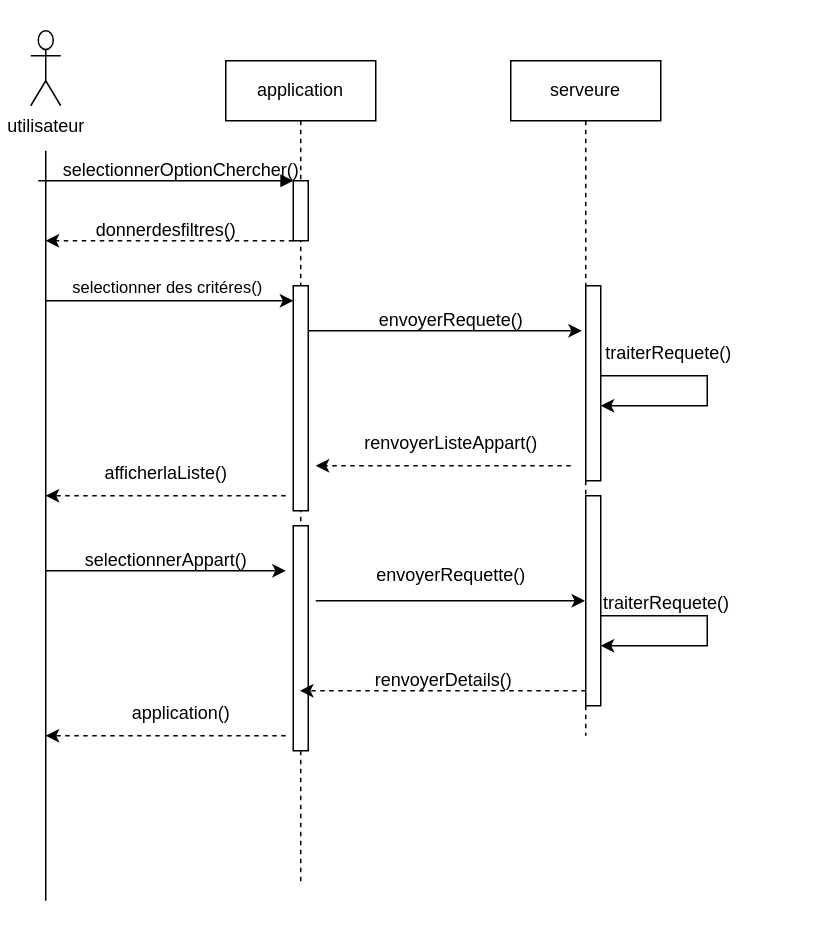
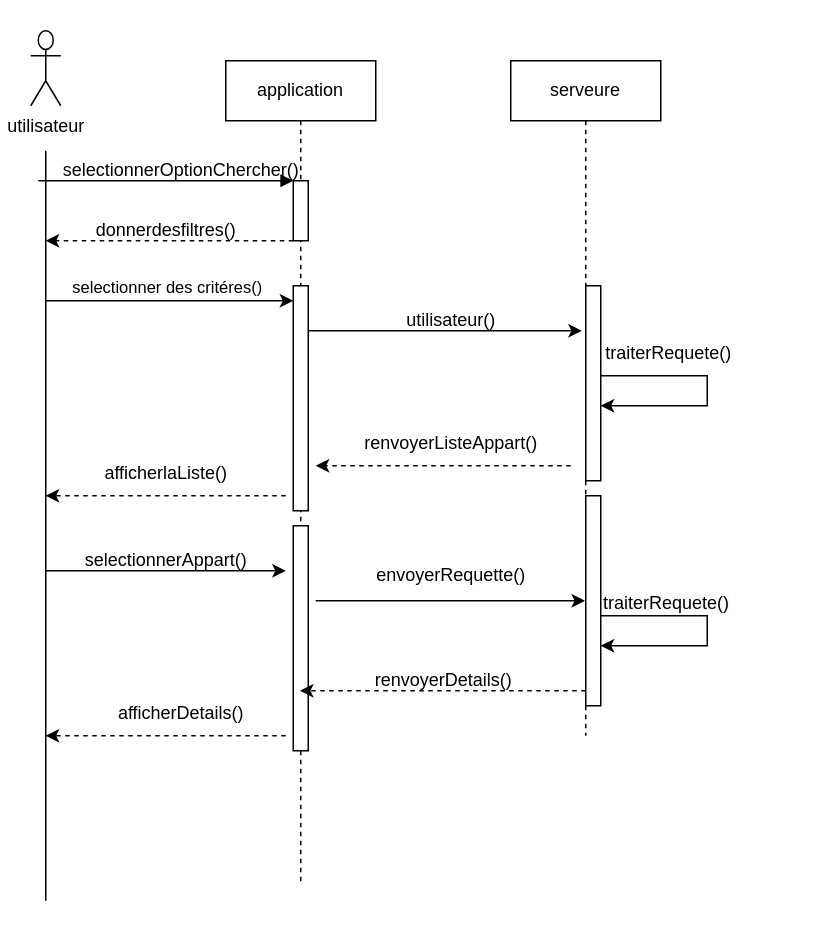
  <mxCell id="0" />
  <mxCell id="1" parent="0" />
  <mxCell id="2" value="application" style="shape=umlLifeline;perimeter=lifelinePerimeter;whiteSpace=wrap;html=1;container=0;dropTarget=0;collapsible=0;recursiveResize=0;outlineConnect=0;portConstraint=eastwest;newEdgeStyle={&quot;edgeStyle&quot;:&quot;elbowEdgeStyle&quot;,&quot;elbow&quot;:&quot;vertical&quot;,&quot;curved&quot;:0,&quot;rounded&quot;:0};" parent="1" vertex="1"><mxGeometry x="150" y="40" width="100" height="550" as="geometry" /></mxCell>
  <mxCell id="3" value="" style="html=1;points=[];perimeter=orthogonalPerimeter;outlineConnect=0;targetShapes=umlLifeline;portConstraint=eastwest;newEdgeStyle={&quot;edgeStyle&quot;:&quot;elbowEdgeStyle&quot;,&quot;elbow&quot;:&quot;vertical&quot;,&quot;curved&quot;:0,&quot;rounded&quot;:0};" parent="2" vertex="1"><mxGeometry x="45" y="80" width="10" height="40" as="geometry" /></mxCell>
  <mxCell id="4" value="" style="html=1;points=[];perimeter=orthogonalPerimeter;outlineConnect=0;targetShapes=umlLifeline;portConstraint=eastwest;newEdgeStyle={&quot;edgeStyle&quot;:&quot;elbowEdgeStyle&quot;,&quot;elbow&quot;:&quot;vertical&quot;,&quot;curved&quot;:0,&quot;rounded&quot;:0};" vertex="1" parent="2"><mxGeometry x="45" y="150" width="10" height="150" as="geometry" /></mxCell>
  <mxCell id="5" value="" style="endArrow=classic;html=1;rounded=0;" edge="1" parent="2" source="4" target="2"><mxGeometry width="50" height="50" relative="1" as="geometry"><mxPoint x="-120" y="160" as="sourcePoint" /><mxPoint x="-70" y="110" as="targetPoint" /></mxGeometry></mxCell>
  <mxCell id="6" value="" style="html=1;points=[];perimeter=orthogonalPerimeter;outlineConnect=0;targetShapes=umlLifeline;portConstraint=eastwest;newEdgeStyle={&quot;edgeStyle&quot;:&quot;elbowEdgeStyle&quot;,&quot;elbow&quot;:&quot;vertical&quot;,&quot;curved&quot;:0,&quot;rounded&quot;:0};" vertex="1" parent="2"><mxGeometry x="45" y="310" width="10" height="150" as="geometry" /></mxCell>
  <mxCell id="7" value="" style="html=1;verticalAlign=bottom;endArrow=block;edgeStyle=elbowEdgeStyle;elbow=vertical;curved=0;rounded=0;" parent="1" target="3" edge="1"><mxGeometry relative="1" as="geometry"><mxPoint x="25" y="120" as="sourcePoint" /><Array as="points"><mxPoint x="110" y="120" /></Array></mxGeometry></mxCell>
  <mxCell id="8" value="utilisateur&lt;div&gt;&lt;br/&gt;&lt;/div&gt;" style="shape=umlActor;verticalLabelPosition=bottom;verticalAlign=top;html=1;outlineConnect=0;" parent="1" vertex="1"><mxGeometry x="20" y="20" width="20" height="50" as="geometry" /></mxCell>
  <mxCell id="9" value="" style="endArrow=none;html=1;rounded=0;" parent="1" edge="1"><mxGeometry width="50" height="50" relative="1" as="geometry"><mxPoint x="30" y="600" as="sourcePoint" /><mxPoint x="30" y="100" as="targetPoint" /></mxGeometry></mxCell>
  <mxCell id="10" value="selectionnerOptionChercher()" style="text;html=1;align=center;verticalAlign=middle;resizable=0;points=[];autosize=1;strokeColor=none;fillColor=none;" parent="1" vertex="1"><mxGeometry x="30" y="98" width="180" height="30" as="geometry" /></mxCell>
  <mxCell id="11" value="" style="endArrow=classic;html=1;rounded=0;dashed=1;" edge="1" parent="1" source="3"><mxGeometry width="50" height="50" relative="1" as="geometry"><mxPoint x="190" y="160" as="sourcePoint" /><mxPoint x="30" y="160" as="targetPoint" /></mxGeometry></mxCell>
  <mxCell id="12" value="donnerdesfiltres()" style="text;html=1;align=center;verticalAlign=middle;resizable=0;points=[];autosize=1;strokeColor=none;fillColor=none;" vertex="1" parent="1"><mxGeometry x="50" y="138" width="120" height="30" as="geometry" /></mxCell>
  <mxCell id="13" value="" style="endArrow=classic;html=1;rounded=0;" edge="1" parent="1" target="4"><mxGeometry width="50" height="50" relative="1" as="geometry"><mxPoint x="30" y="200" as="sourcePoint" /><mxPoint x="200" y="200" as="targetPoint" /></mxGeometry></mxCell>
  <mxCell id="14" value="selectionner des critéres()" style="edgeLabel;html=1;align=center;verticalAlign=middle;resizable=0;points=[];" vertex="1" connectable="0" parent="13"><mxGeometry x="0.333" y="3" relative="1" as="geometry"><mxPoint x="-30" y="-7" as="offset" /></mxGeometry></mxCell>
  <mxCell id="15" value="serveure" style="shape=umlLifeline;perimeter=lifelinePerimeter;whiteSpace=wrap;html=1;container=0;dropTarget=0;collapsible=0;recursiveResize=0;outlineConnect=0;portConstraint=eastwest;newEdgeStyle={&quot;edgeStyle&quot;:&quot;elbowEdgeStyle&quot;,&quot;elbow&quot;:&quot;vertical&quot;,&quot;curved&quot;:0,&quot;rounded&quot;:0};" vertex="1" parent="1"><mxGeometry x="340" y="40" width="100" height="450" as="geometry" /></mxCell>
  <mxCell id="16" value="" style="html=1;points=[];perimeter=orthogonalPerimeter;outlineConnect=0;targetShapes=umlLifeline;portConstraint=eastwest;newEdgeStyle={&quot;edgeStyle&quot;:&quot;elbowEdgeStyle&quot;,&quot;elbow&quot;:&quot;vertical&quot;,&quot;curved&quot;:0,&quot;rounded&quot;:0};" vertex="1" parent="15"><mxGeometry x="50" y="150" width="10" height="130" as="geometry" /></mxCell>
  <mxCell id="17" value="" style="endArrow=classic;html=1;rounded=0;" edge="1" parent="15" source="16" target="15"><mxGeometry width="50" height="50" relative="1" as="geometry"><mxPoint x="-120" y="160" as="sourcePoint" /><mxPoint x="-70" y="110" as="targetPoint" /></mxGeometry></mxCell>
  <mxCell id="18" value="" style="html=1;points=[];perimeter=orthogonalPerimeter;outlineConnect=0;targetShapes=umlLifeline;portConstraint=eastwest;newEdgeStyle={&quot;edgeStyle&quot;:&quot;elbowEdgeStyle&quot;,&quot;elbow&quot;:&quot;vertical&quot;,&quot;curved&quot;:0,&quot;rounded&quot;:0};" vertex="1" parent="15"><mxGeometry x="50" y="290" width="10" height="140" as="geometry" /></mxCell>
  <mxCell id="19" value="" style="endArrow=classic;html=1;rounded=0;entryX=-0.024;entryY=0;entryDx=0;entryDy=0;entryPerimeter=0;" edge="1" parent="1" source="4" target="22"><mxGeometry width="50" height="50" relative="1" as="geometry"><mxPoint x="210" y="220" as="sourcePoint" /><mxPoint x="380" y="220" as="targetPoint" /><Array as="points"><mxPoint x="260" y="220" /></Array></mxGeometry></mxCell>
- <mxCell id="20" value="envoyerRequete()" style="text;html=1;align=center;verticalAlign=middle;resizable=0;points=[];autosize=1;strokeColor=none;fillColor=none;" vertex="1" parent="1"><mxGeometry x="240" y="198" width="120" height="30" as="geometry" /></mxCell>
+ <mxCell id="20" value="utilisateur()" style="text;html=1;align=center;verticalAlign=middle;resizable=0;points=[];autosize=1;strokeColor=none;fillColor=none;" vertex="1" parent="1"><mxGeometry x="240" y="198" width="120" height="30" as="geometry" /></mxCell>
  <mxCell id="21" value="" style="endArrow=classic;html=1;rounded=0;" edge="1" parent="1"><mxGeometry width="50" height="50" relative="1" as="geometry"><mxPoint x="400" y="250" as="sourcePoint" /><mxPoint x="400" y="270" as="targetPoint" /><Array as="points"><mxPoint x="450" y="250" /><mxPoint x="471" y="250" /><mxPoint x="471" y="270" /><mxPoint x="440" y="270" /></Array></mxGeometry></mxCell>
  <mxCell id="22" value="traiterRequete()" style="text;html=1;align=center;verticalAlign=middle;resizable=0;points=[];autosize=1;strokeColor=none;fillColor=none;" vertex="1" parent="1"><mxGeometry x="390" y="220" width="110" height="30" as="geometry" /></mxCell>
  <mxCell id="23" value="" style="endArrow=classic;html=1;rounded=0;dashed=1;" edge="1" parent="1"><mxGeometry width="50" height="50" relative="1" as="geometry"><mxPoint x="380" y="310" as="sourcePoint" /><mxPoint x="210" y="310" as="targetPoint" /></mxGeometry></mxCell>
  <mxCell id="24" value="renvoyerListeAppart()" style="text;html=1;align=center;verticalAlign=middle;resizable=0;points=[];autosize=1;strokeColor=none;fillColor=none;" vertex="1" parent="1"><mxGeometry x="230" y="280" width="140" height="30" as="geometry" /></mxCell>
  <mxCell id="25" value="" style="endArrow=classic;html=1;rounded=0;dashed=1;" edge="1" parent="1"><mxGeometry width="50" height="50" relative="1" as="geometry"><mxPoint x="190" y="330" as="sourcePoint" /><mxPoint x="30" y="330" as="targetPoint" /></mxGeometry></mxCell>
  <mxCell id="26" value="afficherlaListe()" style="text;html=1;align=center;verticalAlign=middle;resizable=0;points=[];autosize=1;strokeColor=none;fillColor=none;" vertex="1" parent="1"><mxGeometry x="55" y="300" width="110" height="30" as="geometry" /></mxCell>
  <mxCell id="27" value="" style="endArrow=classic;html=1;rounded=0;" edge="1" parent="1"><mxGeometry width="50" height="50" relative="1" as="geometry"><mxPoint x="30" y="380" as="sourcePoint" /><mxPoint x="190" y="380" as="targetPoint" /></mxGeometry></mxCell>
  <mxCell id="28" value="selectionnerAppart()" style="text;html=1;align=center;verticalAlign=middle;resizable=0;points=[];autosize=1;strokeColor=none;fillColor=none;" vertex="1" parent="1"><mxGeometry x="45" y="358" width="130" height="30" as="geometry" /></mxCell>
  <mxCell id="29" value="" style="endArrow=classic;html=1;rounded=0;" edge="1" parent="1" target="15"><mxGeometry width="50" height="50" relative="1" as="geometry"><mxPoint x="210" y="400" as="sourcePoint" /><mxPoint x="260" y="350" as="targetPoint" /></mxGeometry></mxCell>
  <mxCell id="30" value="envoyerRequette()" style="text;html=1;align=center;verticalAlign=middle;resizable=0;points=[];autosize=1;strokeColor=none;fillColor=none;" vertex="1" parent="1"><mxGeometry x="240" y="368" width="120" height="30" as="geometry" /></mxCell>
  <mxCell id="31" value="" style="endArrow=classic;html=1;rounded=0;" edge="1" parent="1"><mxGeometry width="50" height="50" relative="1" as="geometry"><mxPoint x="400" y="410" as="sourcePoint" /><mxPoint x="400" y="430" as="targetPoint" /><Array as="points"><mxPoint x="450" y="410" /><mxPoint x="471" y="410" /><mxPoint x="471" y="430" /><mxPoint x="440" y="430" /></Array></mxGeometry></mxCell>
  <mxCell id="32" value="&lt;span style=&quot;color: rgb(0, 0, 0); font-family: Helvetica; font-size: 12px; font-style: normal; font-variant-ligatures: normal; font-variant-caps: normal; font-weight: 400; letter-spacing: normal; orphans: 2; text-align: center; text-indent: 0px; text-transform: none; widows: 2; word-spacing: 0px; -webkit-text-stroke-width: 0px; background-color: rgb(251, 251, 251); text-decoration-thickness: initial; text-decoration-style: initial; text-decoration-color: initial; float: none; display: inline !important;&quot;&gt;traiterRequete()&lt;/span&gt;" style="text;whiteSpace=wrap;html=1;" vertex="1" parent="1"><mxGeometry x="400" y="388" width="120" height="40" as="geometry" /></mxCell>
  <mxCell id="33" value="" style="endArrow=classic;html=1;rounded=0;dashed=1;" edge="1" parent="1" target="2"><mxGeometry width="50" height="50" relative="1" as="geometry"><mxPoint x="390" y="460" as="sourcePoint" /><mxPoint x="440" y="410" as="targetPoint" /></mxGeometry></mxCell>
  <mxCell id="34" value="renvoyerDetails()" style="text;html=1;align=center;verticalAlign=middle;resizable=0;points=[];autosize=1;strokeColor=none;fillColor=none;" vertex="1" parent="1"><mxGeometry x="240" y="438" width="110" height="30" as="geometry" /></mxCell>
  <mxCell id="35" value="" style="endArrow=classic;html=1;rounded=0;dashed=1;" edge="1" parent="1"><mxGeometry width="50" height="50" relative="1" as="geometry"><mxPoint x="190" y="490" as="sourcePoint" /><mxPoint x="30" y="490" as="targetPoint" /></mxGeometry></mxCell>
- <mxCell id="36" value="application()" style="text;html=1;align=center;verticalAlign=middle;resizable=0;points=[];autosize=1;strokeColor=none;fillColor=none;" vertex="1" parent="1"><mxGeometry x="65" y="460" width="110" height="30" as="geometry" /></mxCell>
+ <mxCell id="36" value="afficherDetails()" style="text;html=1;align=center;verticalAlign=middle;resizable=0;points=[];autosize=1;strokeColor=none;fillColor=none;" vertex="1" parent="1"><mxGeometry x="65" y="460" width="110" height="30" as="geometry" /></mxCell>
